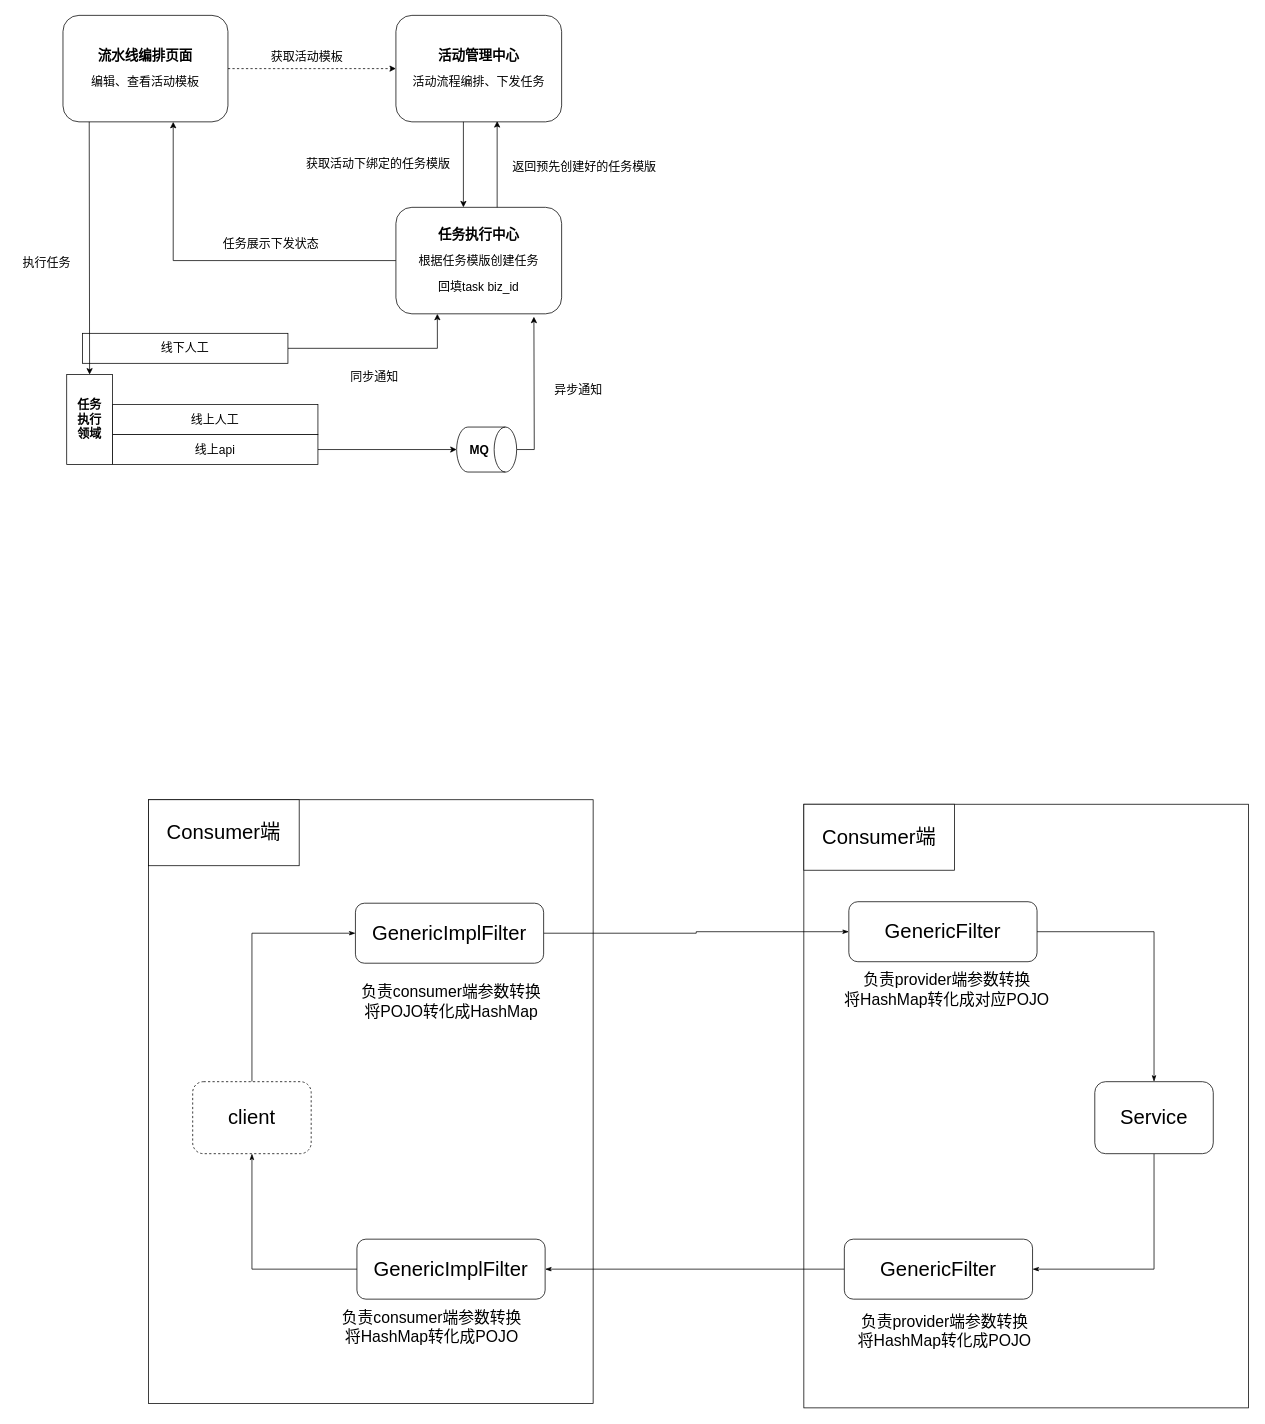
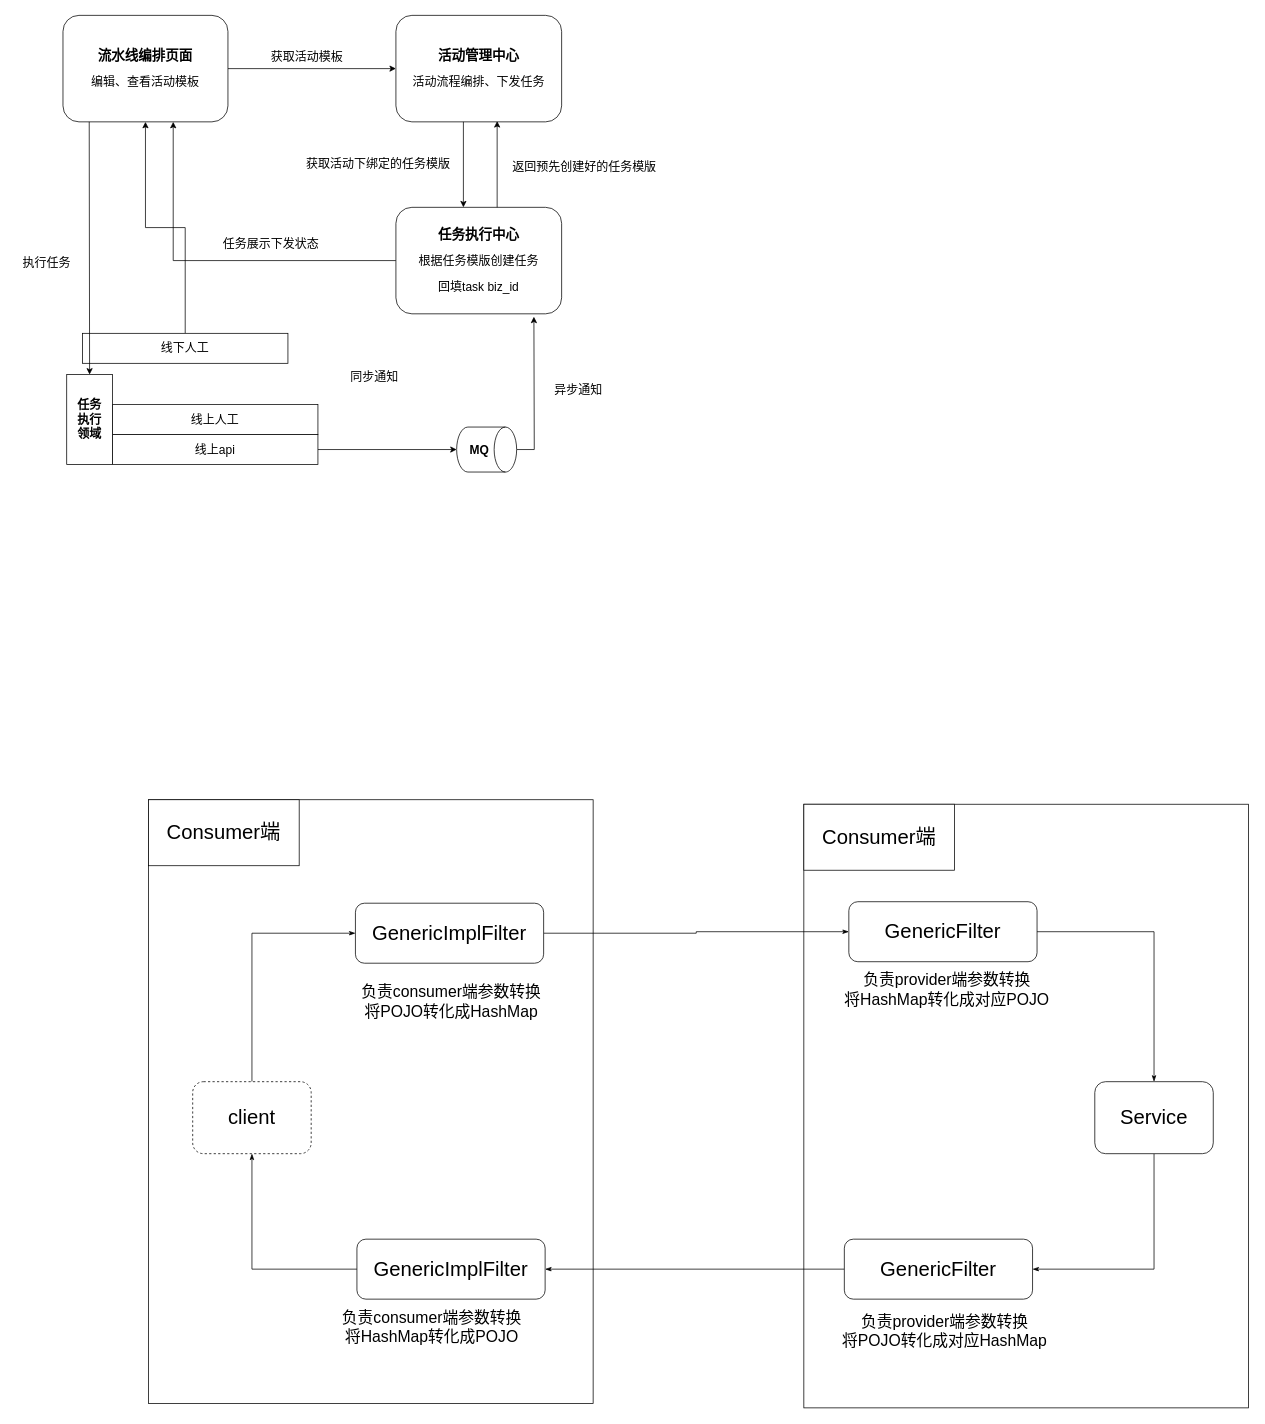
  <mxCell id="0" />
  <mxCell id="1" parent="0" />
- <mxCell id="2" style="edgeStyle=orthogonalEdgeStyle;rounded=0;orthogonalLoop=1;jettySize=auto;html=1;entryX=0;entryY=0.5;entryDx=0;entryDy=0;fontSize=12;dashed=1;" parent="1" source="3" target="4" edge="1"><mxGeometry relative="1" as="geometry" /></mxCell>
+ <mxCell id="2" style="edgeStyle=orthogonalEdgeStyle;rounded=0;orthogonalLoop=1;jettySize=auto;html=1;entryX=0;entryY=0.5;entryDx=0;entryDy=0;fontSize=12;" parent="1" source="3" target="4" edge="1"><mxGeometry relative="1" as="geometry" /></mxCell>
  <mxCell id="3" value="&lt;font style=&quot;&quot;&gt;&lt;b style=&quot;font-size: 18px;&quot;&gt;流水线编排页面&lt;/b&gt;&lt;br&gt;&lt;br&gt;&lt;font size=&quot;3&quot;&gt;编辑、查看活动模板&lt;/font&gt;&lt;br&gt;&lt;/font&gt;" style="rounded=1;whiteSpace=wrap;html=1;" parent="1" vertex="1"><mxGeometry x="83" y="20" width="220" height="142" as="geometry" /></mxCell>
  <mxCell id="4" value="&lt;font style=&quot;&quot;&gt;&lt;b style=&quot;font-size: 18px;&quot;&gt;活动管理中心&lt;/b&gt;&lt;br&gt;&lt;br&gt;&lt;font size=&quot;3&quot;&gt;活动流程编排、下发任务&lt;/font&gt;&lt;br&gt;&lt;/font&gt;" style="rounded=1;whiteSpace=wrap;html=1;" parent="1" vertex="1"><mxGeometry x="527" y="20" width="221" height="142" as="geometry" /></mxCell>
  <mxCell id="5" value="&lt;font style=&quot;font-size: 16px;&quot;&gt;获取活动模板&lt;/font&gt;" style="text;html=1;align=center;verticalAlign=middle;resizable=0;points=[];autosize=1;strokeColor=none;fillColor=none;fontSize=12;" parent="1" vertex="1"><mxGeometry x="351" y="59" width="114" height="31" as="geometry" /></mxCell>
  <mxCell id="6" style="edgeStyle=orthogonalEdgeStyle;rounded=0;orthogonalLoop=1;jettySize=auto;html=1;fontSize=16;" parent="1" source="7" target="3" edge="1"><mxGeometry relative="1" as="geometry"><Array as="points"><mxPoint x="230" y="347" /></Array></mxGeometry></mxCell>
  <mxCell id="7" value="&lt;font style=&quot;&quot;&gt;&lt;b style=&quot;font-size: 18px;&quot;&gt;任务执行中心&lt;/b&gt;&lt;br&gt;&lt;br&gt;&lt;font size=&quot;3&quot;&gt;根据任务模版创建任务&lt;br&gt;&lt;/font&gt;&lt;br&gt;&lt;font style=&quot;font-size: 16px;&quot;&gt;回填task biz_id&lt;/font&gt;&lt;br&gt;&lt;/font&gt;" style="rounded=1;whiteSpace=wrap;html=1;" parent="1" vertex="1"><mxGeometry x="527" y="276" width="221" height="142" as="geometry" /></mxCell>
  <mxCell id="8" value="获取活动下绑定的任务模版" style="text;html=1;align=center;verticalAlign=middle;resizable=0;points=[];autosize=1;strokeColor=none;fillColor=none;fontSize=16;" parent="1" vertex="1"><mxGeometry x="398" y="202" width="210" height="31" as="geometry" /></mxCell>
  <mxCell id="9" value="" style="endArrow=classic;html=1;rounded=0;fontSize=16;" parent="1" edge="1"><mxGeometry width="50" height="50" relative="1" as="geometry"><mxPoint x="617" y="162" as="sourcePoint" /><mxPoint x="617" y="276" as="targetPoint" /></mxGeometry></mxCell>
  <mxCell id="10" value="" style="endArrow=classic;html=1;rounded=0;fontSize=16;" parent="1" edge="1"><mxGeometry width="50" height="50" relative="1" as="geometry"><mxPoint x="662" y="276" as="sourcePoint" /><mxPoint x="662" y="161" as="targetPoint" /></mxGeometry></mxCell>
  <mxCell id="11" value="返回预先创建好的任务模版" style="text;html=1;align=center;verticalAlign=middle;resizable=0;points=[];autosize=1;strokeColor=none;fillColor=none;fontSize=16;" parent="1" vertex="1"><mxGeometry x="673" y="206" width="210" height="31" as="geometry" /></mxCell>
  <mxCell id="12" value="任务展示下发状态" style="text;html=1;align=center;verticalAlign=middle;resizable=0;points=[];autosize=1;strokeColor=none;fillColor=none;fontSize=16;" parent="1" vertex="1"><mxGeometry x="287" y="309" width="146" height="31" as="geometry" /></mxCell>
- <mxCell id="13" style="edgeStyle=orthogonalEdgeStyle;rounded=0;orthogonalLoop=1;jettySize=auto;html=1;entryX=0.25;entryY=1;entryDx=0;entryDy=0;fontSize=16;" parent="1" source="14" target="7" edge="1"><mxGeometry relative="1" as="geometry" /></mxCell>
+ <mxCell id="13" style="edgeStyle=orthogonalEdgeStyle;rounded=0;orthogonalLoop=1;jettySize=auto;html=1;fontSize=16;" parent="1" source="14" target="3" edge="1"><mxGeometry relative="1" as="geometry" /></mxCell>
  <mxCell id="14" value="线下人工" style="rounded=0;whiteSpace=wrap;html=1;fontSize=16;" parent="1" vertex="1"><mxGeometry x="109" y="444" width="274" height="40" as="geometry" /></mxCell>
  <mxCell id="15" value="线上人工" style="rounded=0;whiteSpace=wrap;html=1;fontSize=16;" parent="1" vertex="1"><mxGeometry x="149" y="539" width="274" height="40" as="geometry" /></mxCell>
  <mxCell id="16" style="edgeStyle=orthogonalEdgeStyle;rounded=0;orthogonalLoop=1;jettySize=auto;html=1;entryX=0.5;entryY=1;entryDx=0;entryDy=0;entryPerimeter=0;fontSize=16;" parent="1" source="17" target="23" edge="1"><mxGeometry relative="1" as="geometry" /></mxCell>
  <mxCell id="17" value="线上api" style="rounded=0;whiteSpace=wrap;html=1;fontSize=16;" parent="1" vertex="1"><mxGeometry x="149" y="579" width="274" height="40" as="geometry" /></mxCell>
  <mxCell id="18" value="&lt;b&gt;任务&lt;br&gt;执行&lt;br&gt;领域&lt;/b&gt;" style="rounded=0;whiteSpace=wrap;html=1;fontSize=16;" parent="1" vertex="1"><mxGeometry x="88" y="499" width="61" height="120" as="geometry" /></mxCell>
  <mxCell id="19" value="" style="endArrow=classic;html=1;rounded=0;fontSize=16;entryX=0.5;entryY=0;entryDx=0;entryDy=0;" parent="1" target="18" edge="1"><mxGeometry width="50" height="50" relative="1" as="geometry"><mxPoint x="118" y="162" as="sourcePoint" /><mxPoint x="118" y="336" as="targetPoint" /></mxGeometry></mxCell>
  <mxCell id="20" value="执行任务" style="text;html=1;align=center;verticalAlign=middle;resizable=0;points=[];autosize=1;strokeColor=none;fillColor=none;fontSize=16;" parent="1" vertex="1"><mxGeometry x="20" y="334" width="82" height="31" as="geometry" /></mxCell>
  <mxCell id="21" value="同步通知" style="text;html=1;align=center;verticalAlign=middle;resizable=0;points=[];autosize=1;strokeColor=none;fillColor=none;fontSize=16;" parent="1" vertex="1"><mxGeometry x="457" y="486" width="82" height="31" as="geometry" /></mxCell>
  <mxCell id="22" style="edgeStyle=orthogonalEdgeStyle;rounded=0;orthogonalLoop=1;jettySize=auto;html=1;fontSize=16;" parent="1" source="23" edge="1"><mxGeometry relative="1" as="geometry"><mxPoint x="711" y="421.875" as="targetPoint" /></mxGeometry></mxCell>
  <mxCell id="23" value="" style="shape=cylinder3;whiteSpace=wrap;html=1;boundedLbl=1;backgroundOutline=1;size=15;fontSize=16;rotation=90;" parent="1" vertex="1"><mxGeometry x="618" y="559" width="60" height="80" as="geometry" /></mxCell>
  <mxCell id="24" value="&lt;b&gt;MQ&lt;/b&gt;" style="text;html=1;align=center;verticalAlign=middle;resizable=0;points=[];autosize=1;strokeColor=none;fillColor=none;fontSize=16;" parent="1" vertex="1"><mxGeometry x="615.5" y="583.5" width="44" height="31" as="geometry" /></mxCell>
  <mxCell id="25" value="异步通知" style="text;html=1;align=center;verticalAlign=middle;resizable=0;points=[];autosize=1;strokeColor=none;fillColor=none;fontSize=16;" parent="1" vertex="1"><mxGeometry x="729" y="503.5" width="82" height="31" as="geometry" /></mxCell>
  <mxCell id="26" value="" style="rounded=0;whiteSpace=wrap;html=1;" vertex="1" parent="1"><mxGeometry x="197" y="1066" width="593" height="805" as="geometry" /></mxCell>
  <mxCell id="27" value="" style="rounded=0;whiteSpace=wrap;html=1;" vertex="1" parent="1"><mxGeometry x="1071" y="1072" width="593" height="805" as="geometry" /></mxCell>
  <mxCell id="28" style="edgeStyle=orthogonalEdgeStyle;rounded=0;orthogonalLoop=1;jettySize=auto;html=1;entryX=0;entryY=0.5;entryDx=0;entryDy=0;fontSize=27;startArrow=none;startFill=0;endArrow=classicThin;endFill=1;exitX=0.5;exitY=0;exitDx=0;exitDy=0;" edge="1" parent="1" source="29" target="31"><mxGeometry relative="1" as="geometry" /></mxCell>
  <mxCell id="29" value="&lt;font style=&quot;font-size: 27px;&quot;&gt;client&lt;/font&gt;" style="rounded=1;whiteSpace=wrap;html=1;dashed=1;" vertex="1" parent="1"><mxGeometry x="256" y="1442" width="158" height="96" as="geometry" /></mxCell>
  <mxCell id="30" style="edgeStyle=orthogonalEdgeStyle;rounded=0;orthogonalLoop=1;jettySize=auto;html=1;fontSize=27;startArrow=none;startFill=0;endArrow=classicThin;endFill=1;" edge="1" parent="1" source="31" target="34"><mxGeometry relative="1" as="geometry" /></mxCell>
  <mxCell id="31" value="&lt;font style=&quot;font-size: 27px;&quot;&gt;GenericImplFilter&lt;/font&gt;" style="rounded=1;whiteSpace=wrap;html=1;" vertex="1" parent="1"><mxGeometry x="473" y="1204" width="251" height="80" as="geometry" /></mxCell>
  <mxCell id="32" style="edgeStyle=orthogonalEdgeStyle;rounded=0;orthogonalLoop=1;jettySize=auto;html=1;fontSize=27;startArrow=none;startFill=0;endArrow=classicThin;endFill=1;" edge="1" parent="1" source="33" target="29"><mxGeometry relative="1" as="geometry" /></mxCell>
  <mxCell id="33" value="&lt;font style=&quot;font-size: 27px;&quot;&gt;GenericImplFilter&lt;/font&gt;" style="rounded=1;whiteSpace=wrap;html=1;" vertex="1" parent="1"><mxGeometry x="475" y="1652" width="251" height="80" as="geometry" /></mxCell>
  <mxCell id="34" value="&lt;font style=&quot;font-size: 27px;&quot;&gt;GenericFilter&lt;/font&gt;" style="rounded=1;whiteSpace=wrap;html=1;" vertex="1" parent="1"><mxGeometry x="1131" y="1202" width="251" height="80" as="geometry" /></mxCell>
  <mxCell id="35" style="edgeStyle=orthogonalEdgeStyle;rounded=0;orthogonalLoop=1;jettySize=auto;html=1;exitX=0;exitY=0.5;exitDx=0;exitDy=0;entryX=1;entryY=0.5;entryDx=0;entryDy=0;fontSize=27;startArrow=none;startFill=0;endArrow=classicThin;endFill=1;" edge="1" parent="1" source="36" target="33"><mxGeometry relative="1" as="geometry" /></mxCell>
  <mxCell id="36" value="&lt;font style=&quot;font-size: 27px;&quot;&gt;GenericFilter&lt;/font&gt;" style="rounded=1;whiteSpace=wrap;html=1;" vertex="1" parent="1"><mxGeometry x="1125" y="1652" width="251" height="80" as="geometry" /></mxCell>
  <mxCell id="37" style="edgeStyle=orthogonalEdgeStyle;rounded=0;orthogonalLoop=1;jettySize=auto;html=1;exitX=0.5;exitY=0;exitDx=0;exitDy=0;entryX=1;entryY=0.5;entryDx=0;entryDy=0;fontSize=27;startArrow=classicThin;startFill=1;endArrow=none;endFill=0;" edge="1" parent="1" source="39" target="34"><mxGeometry relative="1" as="geometry" /></mxCell>
  <mxCell id="38" style="edgeStyle=orthogonalEdgeStyle;rounded=0;orthogonalLoop=1;jettySize=auto;html=1;entryX=1;entryY=0.5;entryDx=0;entryDy=0;fontSize=27;startArrow=none;startFill=0;endArrow=classicThin;endFill=1;" edge="1" parent="1" source="39" target="36"><mxGeometry relative="1" as="geometry"><Array as="points"><mxPoint x="1538" y="1692" /></Array></mxGeometry></mxCell>
  <mxCell id="39" value="&lt;font style=&quot;font-size: 27px;&quot;&gt;Service&lt;/font&gt;" style="rounded=1;whiteSpace=wrap;html=1;" vertex="1" parent="1"><mxGeometry x="1459" y="1442" width="158" height="96" as="geometry" /></mxCell>
  <mxCell id="40" value="Consumer端" style="rounded=0;whiteSpace=wrap;html=1;fontSize=27;" vertex="1" parent="1"><mxGeometry x="197" y="1066" width="201" height="88" as="geometry" /></mxCell>
  <mxCell id="41" value="Consumer端" style="rounded=0;whiteSpace=wrap;html=1;fontSize=27;" vertex="1" parent="1"><mxGeometry x="1071" y="1072" width="201" height="88" as="geometry" /></mxCell>
  <mxCell id="42" value="负责provider端参数转换&lt;br&gt;将HashMap转化成对应POJO" style="text;html=1;strokeColor=none;fillColor=none;align=center;verticalAlign=middle;whiteSpace=wrap;rounded=0;fontSize=21;" vertex="1" parent="1"><mxGeometry x="1121" y="1292" width="282" height="53" as="geometry" /></mxCell>
- <mxCell id="43" value="负责provider端参数转换&lt;br&gt;将HashMap转化成POJO" style="text;html=1;strokeColor=none;fillColor=none;align=center;verticalAlign=middle;whiteSpace=wrap;rounded=0;fontSize=21;" vertex="1" parent="1"><mxGeometry x="1118" y="1747" width="282" height="53" as="geometry" /></mxCell>
+ <mxCell id="43" value="负责provider端参数转换&lt;br&gt;将POJO转化成对应HashMap" style="text;html=1;strokeColor=none;fillColor=none;align=center;verticalAlign=middle;whiteSpace=wrap;rounded=0;fontSize=21;" vertex="1" parent="1"><mxGeometry x="1118" y="1747" width="282" height="53" as="geometry" /></mxCell>
  <mxCell id="44" value="负责consumer端参数转换&lt;br&gt;将POJO转化成HashMap" style="text;html=1;strokeColor=none;fillColor=none;align=center;verticalAlign=middle;whiteSpace=wrap;rounded=0;fontSize=21;" vertex="1" parent="1"><mxGeometry x="459.5" y="1308" width="282" height="53" as="geometry" /></mxCell>
  <mxCell id="45" value="负责consumer端参数转换&lt;br&gt;将HashMap转化成POJO" style="text;html=1;strokeColor=none;fillColor=none;align=center;verticalAlign=middle;whiteSpace=wrap;rounded=0;fontSize=21;" vertex="1" parent="1"><mxGeometry x="434" y="1742" width="282" height="53" as="geometry" /></mxCell>
